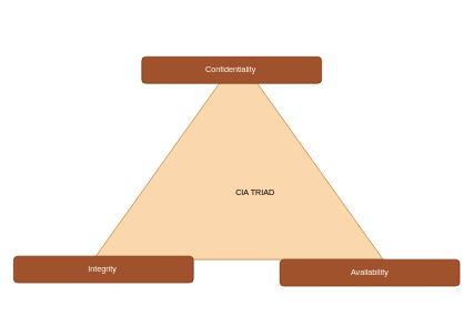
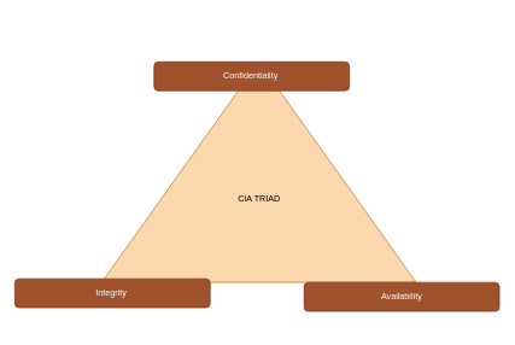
  <mxCell id="0" />
  <mxCell id="1" parent="0" />
  <mxCell id="2" value="" style="triangle;whiteSpace=wrap;html=1;rotation=-90;fillColor=#fad7ac;strokeColor=#b46504;" vertex="1" parent="1"><mxGeometry x="205" y="20" width="305" height="435" as="geometry" /></mxCell>
  <mxCell id="3" value="Confidentiality&amp;nbsp;" style="rounded=1;whiteSpace=wrap;html=1;fillColor=#a0522d;strokeColor=#6D1F00;fontColor=#ffffff;" vertex="1" parent="1"><mxGeometry x="212.5" y="85" width="270" height="40" as="geometry" /></mxCell>
  <mxCell id="4" value="Integrity&amp;nbsp;" style="rounded=1;whiteSpace=wrap;html=1;fillColor=#a0522d;fontColor=#ffffff;strokeColor=#6D1F00;" vertex="1" parent="1"><mxGeometry x="20" y="385" width="270" height="40" as="geometry" /></mxCell>
  <mxCell id="5" value="Availability" style="rounded=1;whiteSpace=wrap;html=1;fillColor=#a0522d;fontColor=#ffffff;strokeColor=#6D1F00;" vertex="1" parent="1"><mxGeometry x="420" y="390" width="270" height="40" as="geometry" /></mxCell>
- <mxCell id="6" value="CIA TRIAD" style="text;html=1;strokeColor=none;fillColor=none;align=center;verticalAlign=middle;whiteSpace=wrap;rounded=0;" vertex="1" parent="1"><mxGeometry x="329.5" y="265" width="106" height="50" as="geometry" /></mxCell>
+ <mxCell id="6" value="CIA TRIAD" style="text;html=1;strokeColor=none;fillColor=none;align=center;verticalAlign=middle;whiteSpace=wrap;rounded=0;" vertex="1" parent="1"><mxGeometry x="304.5" y="250" width="106" height="50" as="geometry" /></mxCell>
